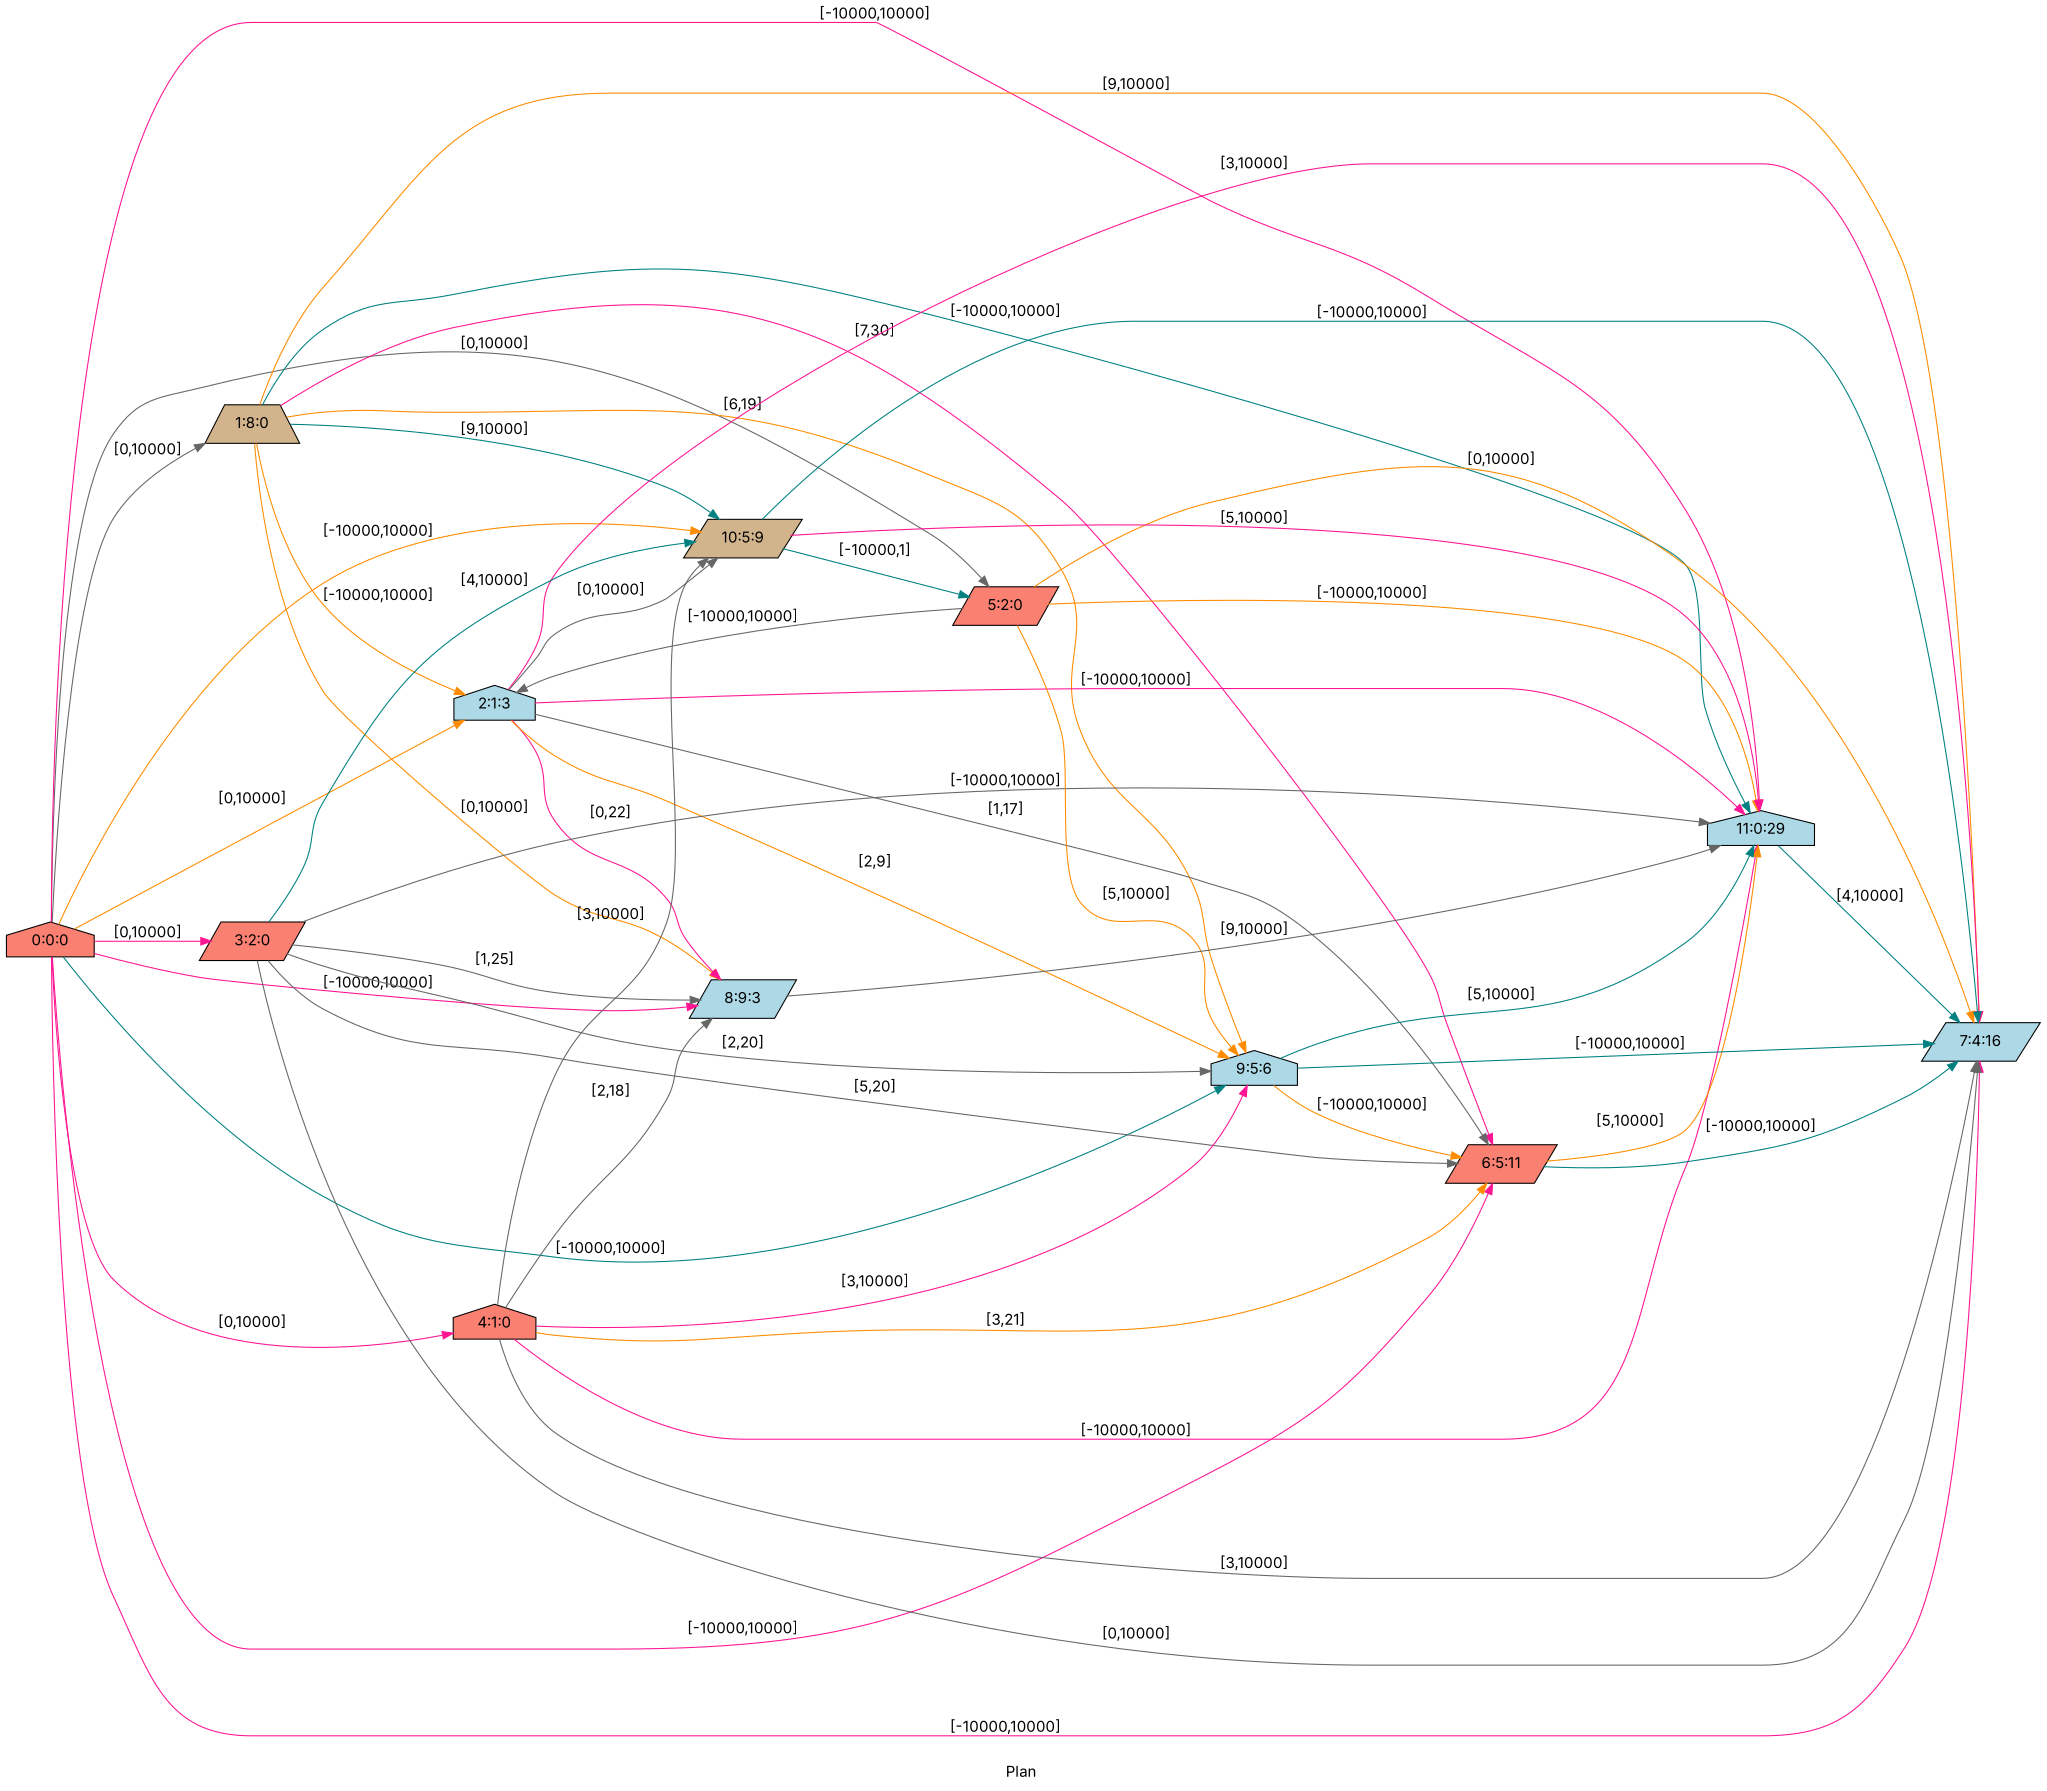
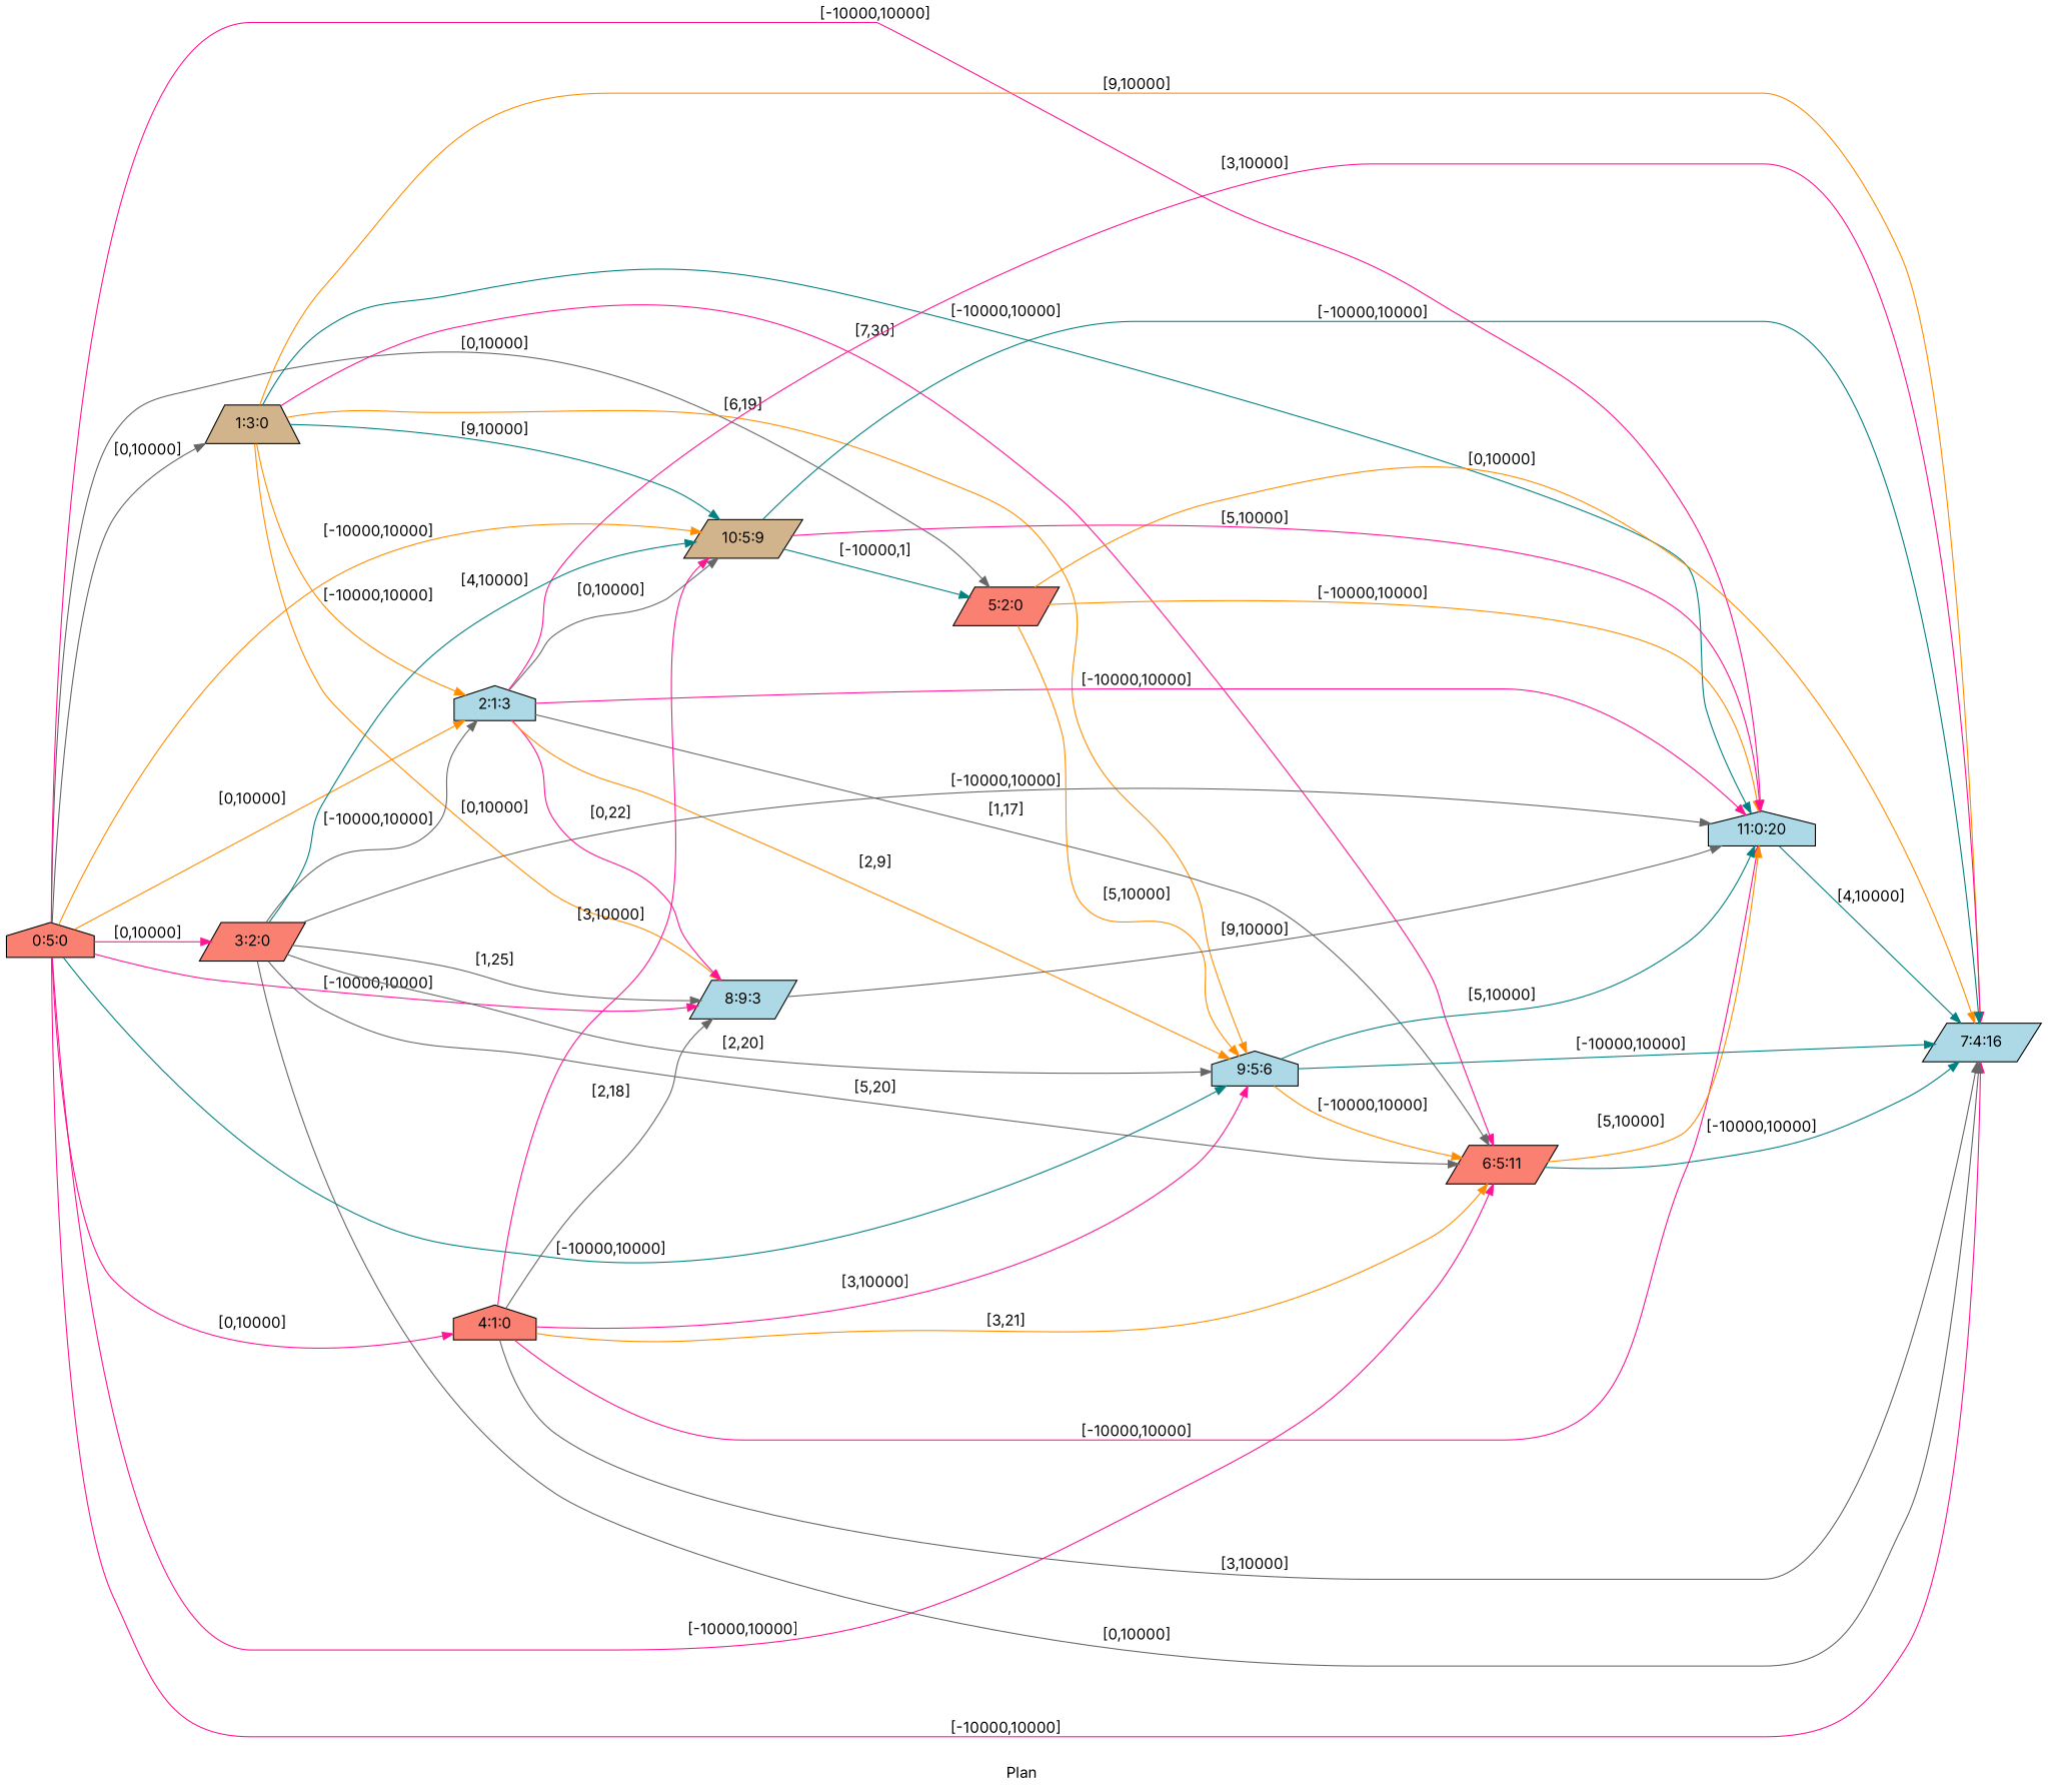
  digraph {
    fldt=0.645705
    fontname=Inter
    label="Plan "
    nodesep=.45
    rankdir=LR
    node [fillcolor=salmon fontname=Inter shape=parallelogram style=filled]
    edge [color=gray40 fontname=Inter]
-   "0:0:0" [shape=house]
-   "1:3:0" [fillcolor=tan shape=trapezium label="1:8:0"]
+   "0:0:0" [shape=house label="0:5:0"]
+   "1:3:0" [fillcolor=tan shape=trapezium]
    "2:1:3" [fillcolor=lightblue shape=house]
    "3:2:0"
    "4:1:0" [shape=house]
    "5:2:0"
    "6:5:11"
    "7:4:16" [fillcolor=lightblue]
    "8:9:3" [fillcolor=lightblue]
    "9:5:6" [fillcolor=lightblue shape=house]
    "10:5:9" [fillcolor=tan]
-   "11:0:20" [fillcolor=lightblue shape=house label="11:0:29"]
+   "11:0:20" [fillcolor=lightblue shape=house]
    "0:0:0" -> "1:3:0" [label="[0,10000]"]
    "0:0:0" -> "2:1:3" [color=darkorange label="[0,10000]"]
    "0:0:0" -> "3:2:0" [color=deeppink label="[0,10000]"]
    "0:0:0" -> "4:1:0" [color=deeppink label="[0,10000]"]
    "0:0:0" -> "5:2:0" [label="[0,10000]"]
    "0:0:0" -> "6:5:11" [color=deeppink label="[-10000,10000]"]
    "0:0:0" -> "7:4:16" [color=deeppink label="[-10000,10000]"]
    "0:0:0" -> "8:9:3" [color=deeppink label="[-10000,10000]"]
    "0:0:0" -> "9:5:6" [color=teal label="[-10000,10000]"]
    "0:0:0" -> "10:5:9" [color=darkorange label="[-10000,10000]"]
    "0:0:0" -> "11:0:20" [color=deeppink label="[-10000,10000]"]
    "1:3:0" -> "2:1:3" [color=darkorange label="[-10000,10000]"]
    "1:3:0" -> "6:5:11" [color=deeppink label="[7,30]"]
    "1:3:0" -> "7:4:16" [color=darkorange label="[9,10000]"]
    "1:3:0" -> "8:9:3" [color=darkorange label="[0,10000]"]
    "1:3:0" -> "9:5:6" [color=darkorange label="[6,19]"]
    "1:3:0" -> "10:5:9" [color=teal label="[9,10000]"]
    "1:3:0" -> "11:0:20" [color=teal label="[-10000,10000]"]
    "2:1:3" -> "6:5:11" [label="[1,17]"]
    "2:1:3" -> "7:4:16" [color=deeppink label="[3,10000]"]
    "2:1:3" -> "8:9:3" [color=deeppink label="[0,22]"]
    "2:1:3" -> "9:5:6" [color=darkorange label="[2,9]"]
    "2:1:3" -> "10:5:9" [label="[0,10000]"]
    "2:1:3" -> "11:0:20" [color=deeppink label="[-10000,10000]"]
-   "5:2:0" -> "2:1:3" [label="[-10000,10000]"]
+   "3:2:0" -> "2:1:3" [label="[-10000,10000]"]
    "3:2:0" -> "6:5:11" [label="[5,20]"]
    "3:2:0" -> "7:4:16" [label="[0,10000]"]
    "3:2:0" -> "8:9:3" [label="[1,25]"]
    "3:2:0" -> "9:5:6" [label="[2,20]"]
    "3:2:0" -> "10:5:9" [color=teal label="[4,10000]"]
    "3:2:0" -> "11:0:20" [label="[-10000,10000]"]
    "4:1:0" -> "6:5:11" [color=darkorange label="[3,21]"]
    "4:1:0" -> "7:4:16" [label="[3,10000]"]
    "4:1:0" -> "8:9:3" [label="[2,18]"]
    "4:1:0" -> "9:5:6" [color=deeppink label="[3,10000]"]
-   "4:1:0" -> "10:5:9" [label="[3,10000]"]
+   "4:1:0" -> "10:5:9" [color=deeppink label="[3,10000]"]
    "4:1:0" -> "11:0:20" [color=deeppink label="[-10000,10000]"]
    "5:2:0" -> "7:4:16" [color=darkorange label="[0,10000]"]
    "5:2:0" -> "9:5:6" [color=darkorange label="[5,10000]"]
    "5:2:0" -> "11:0:20" [color=darkorange label="[-10000,10000]"]
    "6:5:11" -> "7:4:16" [color=teal label="[-10000,10000]"]
    "6:5:11" -> "11:0:20" [color=darkorange label="[5,10000]"]
    "8:9:3" -> "11:0:20" [label="[9,10000]"]
    "9:5:6" -> "6:5:11" [color=darkorange label="[-10000,10000]"]
    "9:5:6" -> "7:4:16" [color=teal label="[-10000,10000]"]
    "9:5:6" -> "11:0:20" [color=teal label="[5,10000]"]
    "10:5:9" -> "5:2:0" [color=teal label="[-10000,1]"]
    "10:5:9" -> "7:4:16" [color=teal label="[-10000,10000]"]
    "10:5:9" -> "11:0:20" [color=deeppink label="[5,10000]"]
    "11:0:20" -> "7:4:16" [color=teal label="[4,10000]"]
  }
